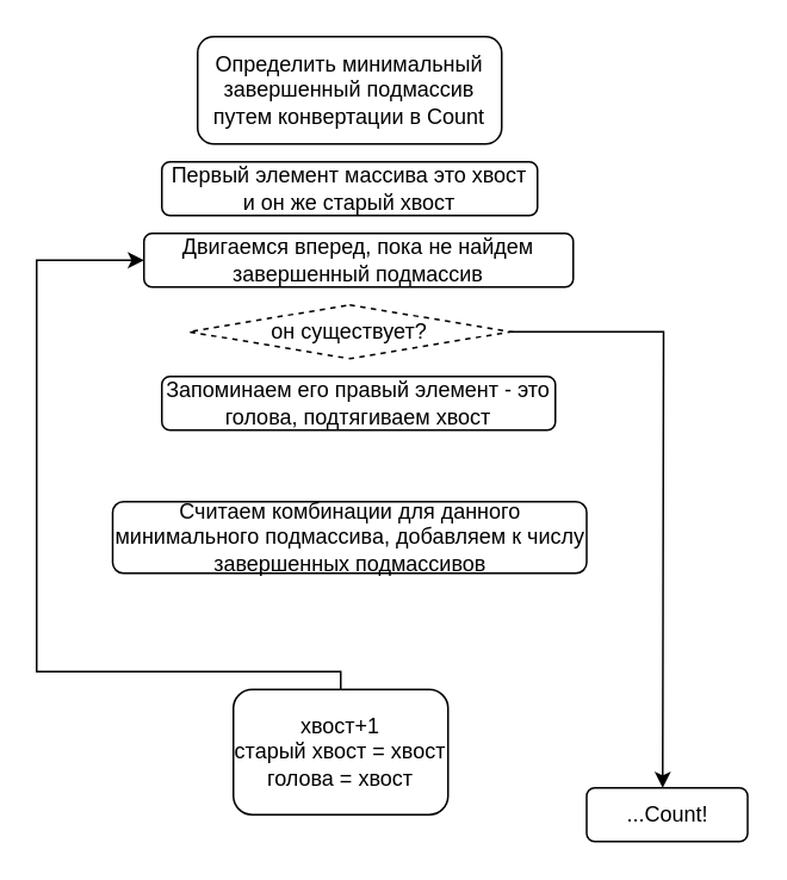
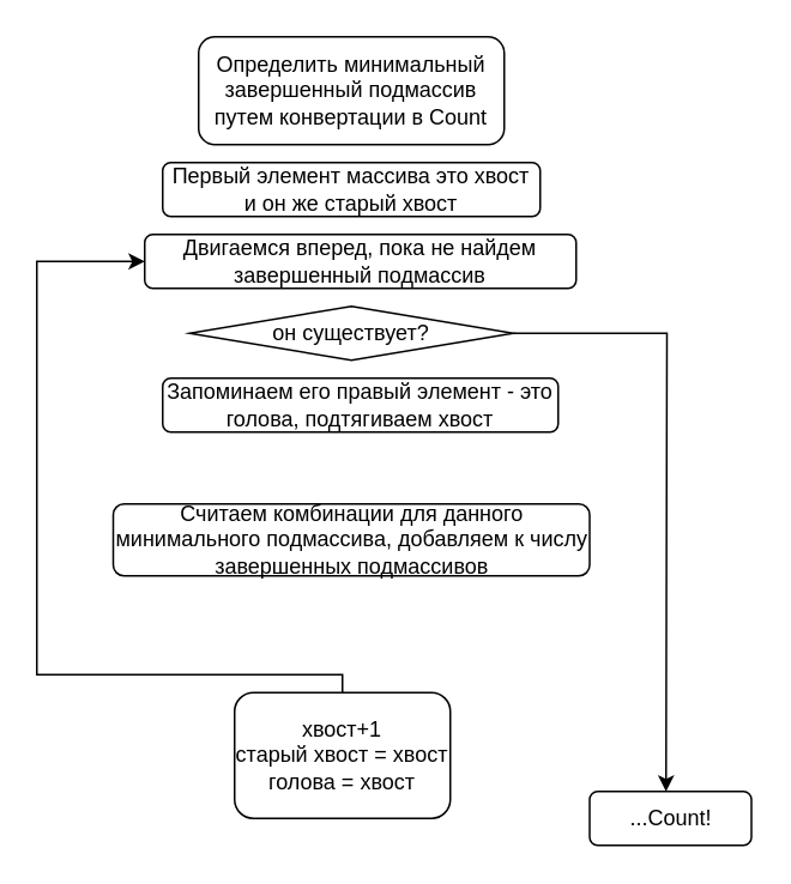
  <mxCell id="0" />
  <mxCell id="1" parent="0" />
  <mxCell id="2" value="Определить минимальный завершенный подмассив путем конвертации в Count" style="rounded=1;whiteSpace=wrap;html=1;" vertex="1" parent="1"><mxGeometry x="110" y="20" width="170" height="60" as="geometry" /></mxCell>
  <mxCell id="3" value="Запоминаем его правый элемент - это голова, подтягиваем хвост" style="rounded=1;whiteSpace=wrap;html=1;" vertex="1" parent="1"><mxGeometry x="90" y="210" width="220" height="30" as="geometry" /></mxCell>
  <mxCell id="4" value="Первый элемент массива это хвост и он же старый хвост" style="rounded=1;whiteSpace=wrap;html=1;" vertex="1" parent="1"><mxGeometry x="90" y="90" width="210" height="30" as="geometry" /></mxCell>
  <mxCell id="5" value="&lt;span style=&quot;color: rgb(0, 0, 0); font-family: Helvetica; font-size: 12px; font-style: normal; font-variant-ligatures: normal; font-variant-caps: normal; font-weight: 400; letter-spacing: normal; orphans: 2; text-align: center; text-indent: 0px; text-transform: none; widows: 2; word-spacing: 0px; -webkit-text-stroke-width: 0px; white-space: normal; text-decoration-thickness: initial; text-decoration-style: initial; text-decoration-color: initial; float: none; display: inline !important;&quot;&gt;Двигаемся вперед, пока не найдем завершенный подмассив&lt;/span&gt;" style="rounded=1;whiteSpace=wrap;html=1;" vertex="1" parent="1"><mxGeometry x="80" y="130" width="240" height="30" as="geometry" /></mxCell>
  <mxCell id="6" style="edgeStyle=orthogonalEdgeStyle;rounded=0;orthogonalLoop=1;jettySize=auto;html=1;" edge="1" parent="1" source="7"><mxGeometry relative="1" as="geometry"><mxPoint x="370" y="440" as="targetPoint" /></mxGeometry></mxCell>
- <mxCell id="7" value="он существует?" style="rhombus;whiteSpace=wrap;html=1;dashed=1;" vertex="1" parent="1"><mxGeometry x="105" y="170" width="180" height="30" as="geometry" /></mxCell>
+ <mxCell id="7" value="он существует?" style="rhombus;whiteSpace=wrap;html=1;" vertex="1" parent="1"><mxGeometry x="105" y="170" width="180" height="30" as="geometry" /></mxCell>
  <mxCell id="8" value="Считаем комбинации для данного минимального подмассива&lt;span style=&quot;background-color: transparent; color: light-dark(rgb(0, 0, 0), rgb(255, 255, 255));&quot;&gt;, добавляем к числу завершенных подмассивов&lt;/span&gt;" style="rounded=1;whiteSpace=wrap;html=1;" vertex="1" parent="1"><mxGeometry x="62.5" y="280" width="265" height="40" as="geometry" /></mxCell>
  <mxCell id="9" style="edgeStyle=orthogonalEdgeStyle;rounded=0;orthogonalLoop=1;jettySize=auto;html=1;entryX=0;entryY=0.5;entryDx=0;entryDy=0;" edge="1" parent="1" source="10" target="5"><mxGeometry relative="1" as="geometry"><Array as="points"><mxPoint x="20" y="375" /><mxPoint x="20" y="145" /></Array></mxGeometry></mxCell>
  <mxCell id="10" value="хвост+1&lt;div&gt;старый хвост = хвост&lt;/div&gt;&lt;div&gt;&lt;div&gt;голова = хвост&lt;/div&gt;&lt;/div&gt;" style="rounded=1;whiteSpace=wrap;html=1;" vertex="1" parent="1"><mxGeometry x="130" y="385" width="120" height="70" as="geometry" /></mxCell>
  <mxCell id="11" value="...Count!" style="rounded=1;whiteSpace=wrap;html=1;" vertex="1" parent="1"><mxGeometry x="327.5" y="440" width="90" height="30" as="geometry" /></mxCell>
